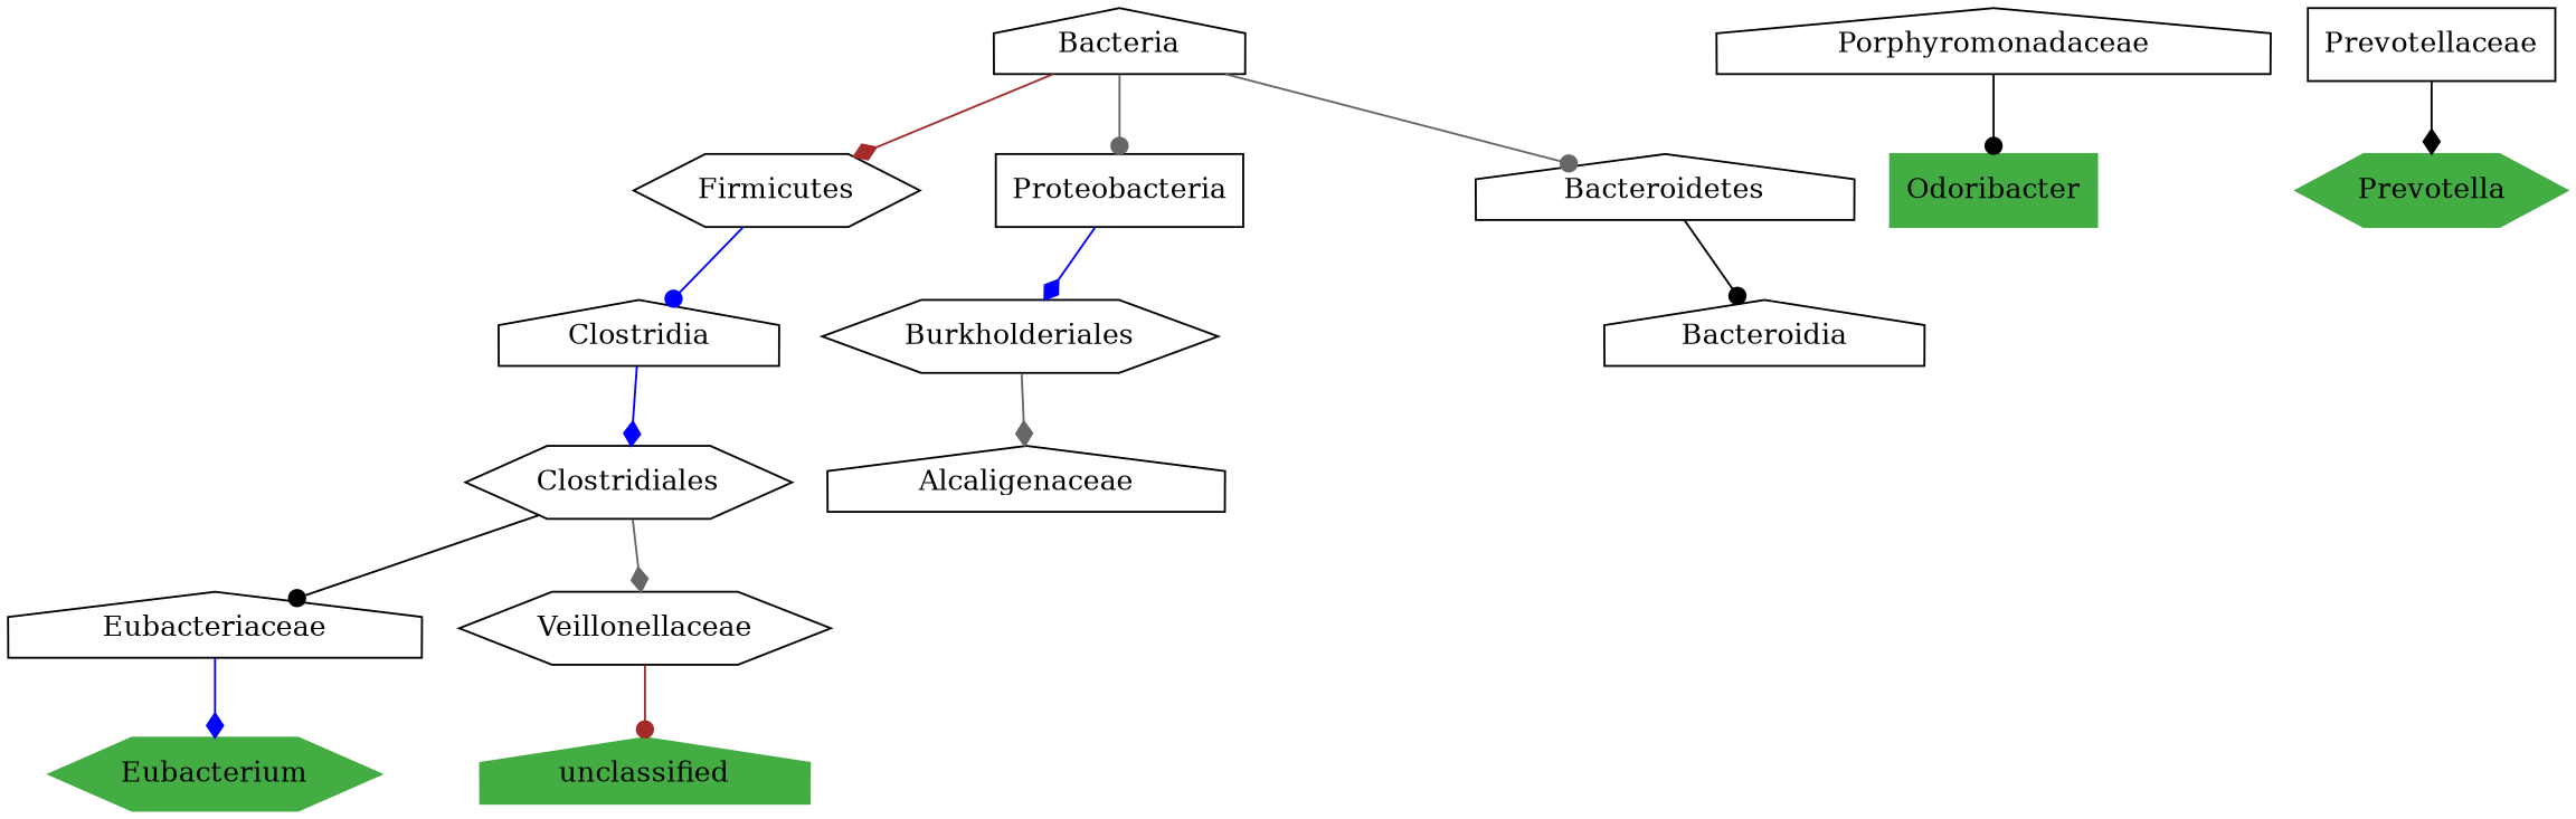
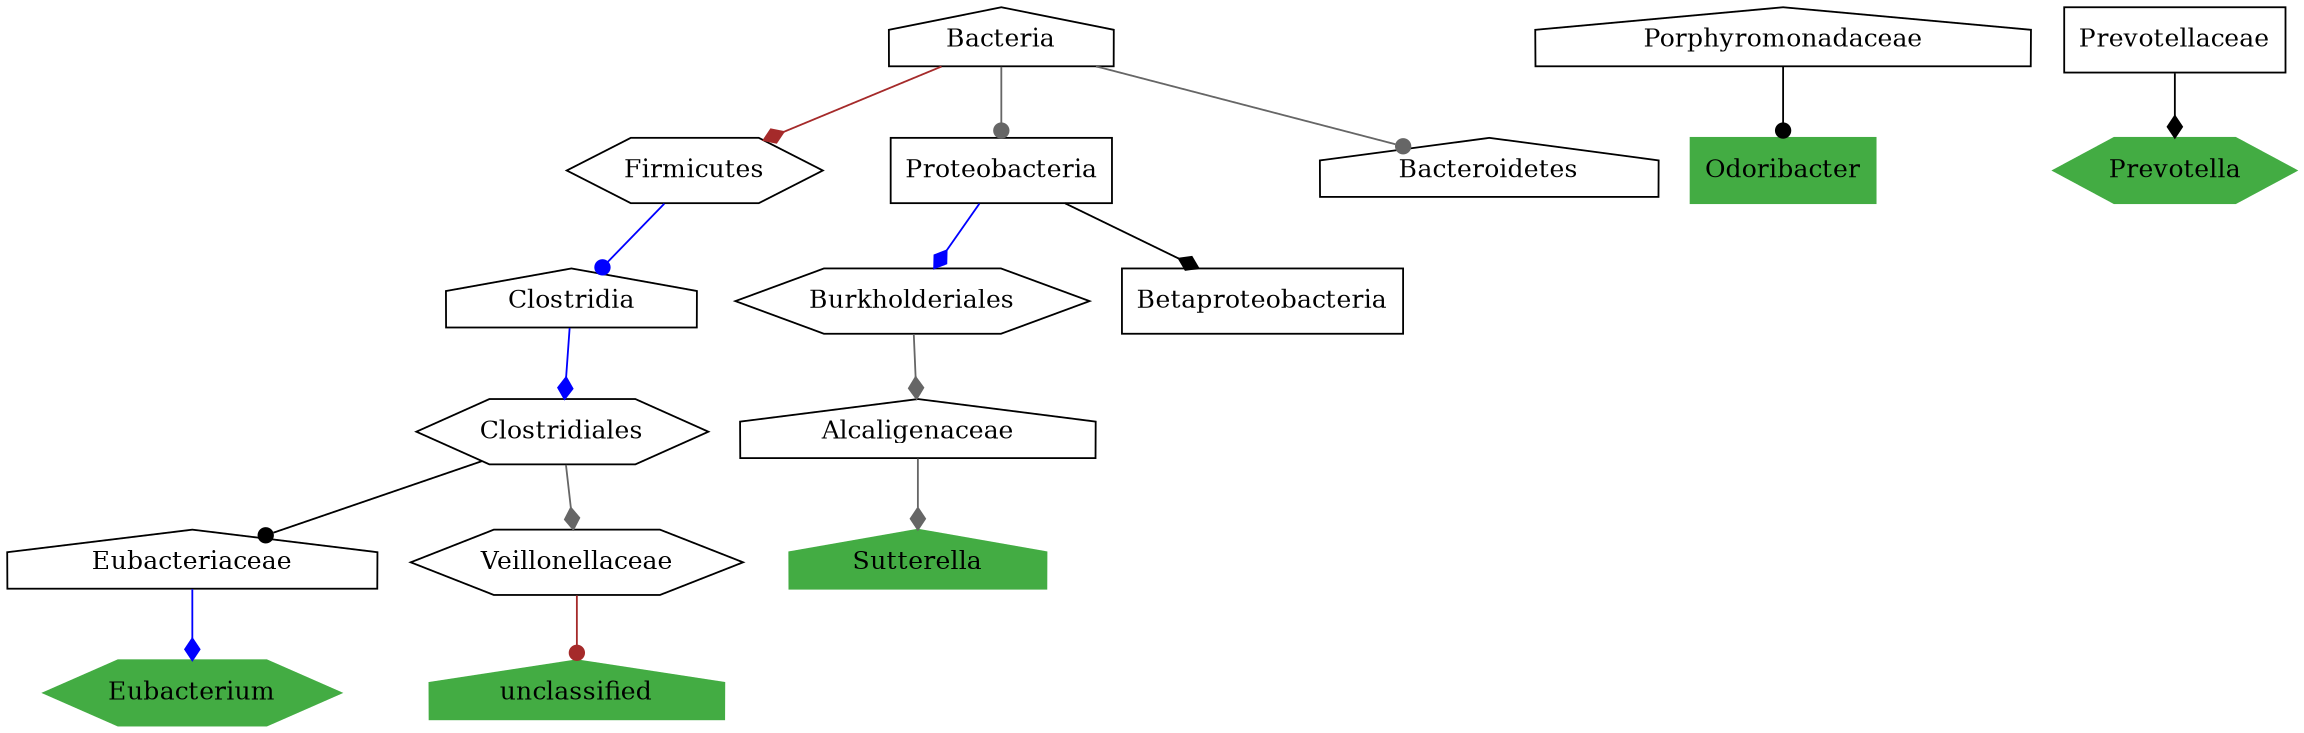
  digraph {
    node [shape=house]
    edge [arrowhead=diamond color=black]
    n1 [color="#43AC43" label=Eubacterium shape=hexagon style=filled]
    n2 [label=Eubacteriaceae]
    n3 [label=Clostridiales shape=hexagon]
    n4 [label=Veillonellaceae shape=hexagon]
    n5 [color="#43AC43" label=unclassified style=filled]
    n6 [label=Clostridia]
    n7 [label=Firmicutes shape=hexagon]
    n8 [label=Bacteria]
    n9 [label=Proteobacteria shape=box]
    n10 [label=Bacteroidetes]
    n11 [label=Burkholderiales shape=hexagon]
-   n13 [label=Bacteroidia]
+   n12 [label=Betaproteobacteria shape=box]
+   n14 [color="#43AC43" label=Sutterella style=filled]
    n15 [label=Alcaligenaceae]
    n16 [color="#43AC43" label=Odoribacter shape=box style=filled]
    n17 [label=Porphyromonadaceae]
    n18 [label=Prevotellaceae shape=box]
    n19 [color="#43AC43" label=Prevotella shape=hexagon style=filled]
    n2 -> n1 [color=blue]
    n3 -> n2 [arrowhead=dot]
    n3 -> n4 [color=gray40]
    n4 -> n5 [arrowhead=dot color=brown]
    n6 -> n3 [color=blue]
    n7 -> n6 [arrowhead=dot color=blue]
    n8 -> n7 [color=brown]
    n8 -> n9 [arrowhead=dot color=gray40]
    n8 -> n10 [arrowhead=dot color=gray40]
    n9 -> n11 [color=blue]
-   n10 -> n13 [arrowhead=dot]
+   n9 -> n12
    n11 -> n15 [color=gray40]
+   n15 -> n14 [color=gray40]
    n17 -> n16 [arrowhead=dot]
    n18 -> n19
  }
